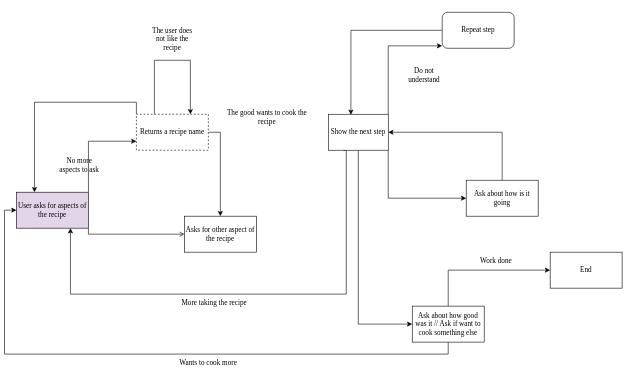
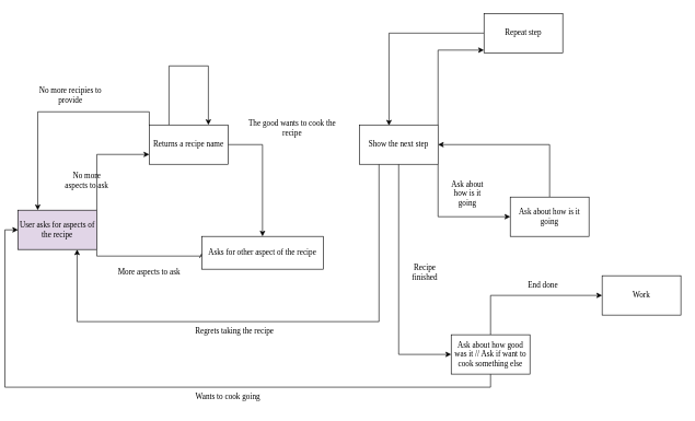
  <mxCell id="0" />
  <mxCell id="1" parent="0" />
  <mxCell id="2" style="edgeStyle=orthogonalEdgeStyle;rounded=0;orthogonalLoop=1;jettySize=auto;html=1;exitX=1;exitY=1;exitDx=0;exitDy=0;entryX=0;entryY=0.5;entryDx=0;entryDy=0;fontFamily=Verdana;endArrow=open;" edge="1" parent="1" source="4" target="8"><mxGeometry relative="1" as="geometry"><Array as="points"><mxPoint x="140" y="390" /></Array></mxGeometry></mxCell>
  <mxCell id="3" style="edgeStyle=orthogonalEdgeStyle;rounded=0;orthogonalLoop=1;jettySize=auto;html=1;exitX=1;exitY=0;exitDx=0;exitDy=0;entryX=0;entryY=0.75;entryDx=0;entryDy=0;fontFamily=Verdana;" edge="1" parent="1" source="4" target="7"><mxGeometry relative="1" as="geometry" /></mxCell>
  <mxCell id="4" value="&lt;font face=&quot;Verdana&quot;&gt;User asks for aspects of the recipe&lt;/font&gt;" style="rounded=0;whiteSpace=wrap;html=1;fillColor=#e1d5e7;" vertex="1" parent="1"><mxGeometry x="20" y="320" width="120" height="60" as="geometry" /></mxCell>
  <mxCell id="5" style="edgeStyle=orthogonalEdgeStyle;rounded=0;orthogonalLoop=1;jettySize=auto;html=1;exitX=0;exitY=0;exitDx=0;exitDy=0;entryX=0.25;entryY=0;entryDx=0;entryDy=0;fontFamily=Verdana;" edge="1" parent="1" source="7" target="4"><mxGeometry relative="1" as="geometry" /></mxCell>
  <mxCell id="6" style="edgeStyle=orthogonalEdgeStyle;rounded=0;orthogonalLoop=1;jettySize=auto;html=1;exitX=1;exitY=0.5;exitDx=0;exitDy=0;fontFamily=Verdana;" edge="1" parent="1" source="7" target="8"><mxGeometry relative="1" as="geometry" /></mxCell>
- <mxCell id="7" value="&lt;font face=&quot;Verdana&quot;&gt;Returns a recipe name&lt;/font&gt;" style="rounded=0;whiteSpace=wrap;html=1;dashed=1;" vertex="1" parent="1"><mxGeometry x="220" y="190" width="120" height="60" as="geometry" /></mxCell>
- <mxCell id="8" value="&lt;font face=&quot;Verdana&quot;&gt;Asks for other aspect of the recipe&lt;/font&gt;" style="rounded=0;whiteSpace=wrap;html=1;" vertex="1" parent="1"><mxGeometry x="300" y="360" width="120" height="60" as="geometry" /></mxCell>
+ <mxCell id="7" value="&lt;font face=&quot;Verdana&quot;&gt;Returns a recipe name&lt;/font&gt;" style="rounded=0;whiteSpace=wrap;html=1;" vertex="1" parent="1"><mxGeometry x="220" y="190" width="120" height="60" as="geometry" /></mxCell>
+ <mxCell id="8" value="&lt;font face=&quot;Verdana&quot;&gt;Asks for other aspect of the recipe&lt;/font&gt;" style="rounded=0;whiteSpace=wrap;html=1;" vertex="1" parent="1"><mxGeometry x="300" y="360" width="185" height="50" as="geometry" /></mxCell>
  <mxCell id="9" style="edgeStyle=orthogonalEdgeStyle;rounded=0;orthogonalLoop=1;jettySize=auto;html=1;exitX=1;exitY=0;exitDx=0;exitDy=0;entryX=-0.001;entryY=0.932;entryDx=0;entryDy=0;entryPerimeter=0;fontFamily=Verdana;" edge="1" parent="1" source="13" target="15"><mxGeometry relative="1" as="geometry" /></mxCell>
  <mxCell id="10" style="edgeStyle=orthogonalEdgeStyle;rounded=0;orthogonalLoop=1;jettySize=auto;html=1;exitX=1;exitY=1;exitDx=0;exitDy=0;entryX=0;entryY=0.5;entryDx=0;entryDy=0;fontFamily=Verdana;" edge="1" parent="1" source="13" target="17"><mxGeometry relative="1" as="geometry" /></mxCell>
  <mxCell id="11" style="edgeStyle=orthogonalEdgeStyle;rounded=0;orthogonalLoop=1;jettySize=auto;html=1;exitX=0.5;exitY=1;exitDx=0;exitDy=0;entryX=0;entryY=0.5;entryDx=0;entryDy=0;fontFamily=Verdana;" edge="1" parent="1" source="13" target="20"><mxGeometry relative="1" as="geometry" /></mxCell>
  <mxCell id="12" style="edgeStyle=orthogonalEdgeStyle;rounded=0;orthogonalLoop=1;jettySize=auto;html=1;exitX=0.25;exitY=1;exitDx=0;exitDy=0;fontFamily=Verdana;entryX=0.75;entryY=1;entryDx=0;entryDy=0;" edge="1" parent="1" source="13" target="4"><mxGeometry relative="1" as="geometry"><mxPoint x="170" y="660" as="targetPoint" /><Array as="points"><mxPoint x="570" y="490" /><mxPoint x="110" y="490" /></Array></mxGeometry></mxCell>
- <mxCell id="13" value="&lt;font face=&quot;Verdana&quot;&gt;Show the next step&lt;/font&gt;" style="rounded=0;whiteSpace=wrap;html=1;" vertex="1" parent="1"><mxGeometry x="540" y="190" width="100" height="60" as="geometry" /></mxCell>
+ <mxCell id="13" value="&lt;font face=&quot;Verdana&quot;&gt;Show the next step&lt;/font&gt;" style="rounded=0;whiteSpace=wrap;html=1;" vertex="1" parent="1"><mxGeometry x="540" y="190" width="120" height="60" as="geometry" /></mxCell>
  <mxCell id="14" style="edgeStyle=orthogonalEdgeStyle;rounded=0;orthogonalLoop=1;jettySize=auto;html=1;exitX=0;exitY=0.5;exitDx=0;exitDy=0;entryX=0.377;entryY=0.015;entryDx=0;entryDy=0;entryPerimeter=0;fontFamily=Verdana;" edge="1" parent="1" source="15" target="13"><mxGeometry relative="1" as="geometry" /></mxCell>
- <mxCell id="15" value="&lt;font face=&quot;Verdana&quot;&gt;Repeat step&lt;/font&gt;" style="whiteSpace=wrap;html=1;rounded=1;" vertex="1" parent="1"><mxGeometry x="730" y="20" width="120" height="60" as="geometry" /></mxCell>
+ <mxCell id="15" value="&lt;font face=&quot;Verdana&quot;&gt;Repeat step&lt;/font&gt;" style="rounded=0;whiteSpace=wrap;html=1;" vertex="1" parent="1"><mxGeometry x="730" y="20" width="120" height="60" as="geometry" /></mxCell>
  <mxCell id="16" style="edgeStyle=orthogonalEdgeStyle;rounded=0;orthogonalLoop=1;jettySize=auto;html=1;exitX=0.5;exitY=0;exitDx=0;exitDy=0;entryX=1;entryY=0.5;entryDx=0;entryDy=0;fontFamily=Verdana;" edge="1" parent="1" source="17" target="13"><mxGeometry relative="1" as="geometry" /></mxCell>
  <mxCell id="17" value="&lt;font face=&quot;Verdana&quot;&gt;Ask about how is it going&lt;/font&gt;&lt;span style=&quot;color: rgba(0, 0, 0, 0); font-family: monospace; font-size: 0px; text-align: start;&quot;&gt;%3CmxGraphModel%3E%3Croot%3E%3CmxCell%20id%3D%220%22%2F%3E%3CmxCell%20id%3D%221%22%20parent%3D%220%22%2F%3E%3CmxCell%20id%3D%222%22%20value%3D%22%26lt%3Bfont%20face%3D%26quot%3BVerdana%26quot%3B%26gt%3BAsks%20for%20other%20aspect%20of%20the%20recipe%26lt%3B%2Ffont%26gt%3B%22%20style%3D%22rounded%3D0%3BwhiteSpace%3Dwrap%3Bhtml%3D1%3B%22%20vertex%3D%221%22%20parent%3D%221%22%3E%3CmxGeometry%20x%3D%22180%22%20y%3D%22230%22%20width%3D%22120%22%20height%3D%2260%22%20as%3D%22geometry%22%2F%3E%3C%2FmxCell%3E%3C%2Froot%3E%3C%2FmxGraphModel%3E&lt;/span&gt;" style="rounded=0;whiteSpace=wrap;html=1;" vertex="1" parent="1"><mxGeometry x="770" y="300" width="120" height="60" as="geometry" /></mxCell>
  <mxCell id="18" style="edgeStyle=orthogonalEdgeStyle;rounded=0;orthogonalLoop=1;jettySize=auto;html=1;exitX=0.5;exitY=0;exitDx=0;exitDy=0;entryX=0;entryY=0.5;entryDx=0;entryDy=0;fontFamily=Verdana;" edge="1" parent="1" source="20" target="30"><mxGeometry relative="1" as="geometry" /></mxCell>
  <mxCell id="19" style="edgeStyle=orthogonalEdgeStyle;rounded=0;orthogonalLoop=1;jettySize=auto;html=1;exitX=0.5;exitY=1;exitDx=0;exitDy=0;entryX=0;entryY=0.5;entryDx=0;entryDy=0;fontFamily=Verdana;" edge="1" parent="1" source="20" target="4"><mxGeometry relative="1" as="geometry" /></mxCell>
  <mxCell id="20" value="&lt;font face=&quot;Verdana&quot;&gt;Ask about how good was it // Ask if want to cook something else&lt;/font&gt;" style="rounded=0;whiteSpace=wrap;html=1;" vertex="1" parent="1"><mxGeometry x="680" y="510" width="120" height="60" as="geometry" /></mxCell>
+ <mxCell id="21" value="More aspects to ask" style="text;html=1;strokeColor=none;fillColor=none;align=center;verticalAlign=middle;whiteSpace=wrap;rounded=0;fontFamily=Verdana;" vertex="1" parent="1"><mxGeometry x="170" y="400" width="100" height="30" as="geometry" /></mxCell>
  <mxCell id="22" value="No more aspects to ask" style="text;html=1;strokeColor=none;fillColor=none;align=center;verticalAlign=middle;whiteSpace=wrap;rounded=0;fontFamily=Verdana;" vertex="1" parent="1"><mxGeometry x="85" y="260" width="80" height="30" as="geometry" /></mxCell>
  <mxCell id="23" style="edgeStyle=orthogonalEdgeStyle;rounded=0;orthogonalLoop=1;jettySize=auto;html=1;exitX=0.25;exitY=0;exitDx=0;exitDy=0;entryX=0.75;entryY=0;entryDx=0;entryDy=0;fontFamily=Verdana;" edge="1" parent="1" source="7" target="7"><mxGeometry relative="1" as="geometry"><Array as="points"><mxPoint x="250" y="100" /><mxPoint x="310" y="100" /></Array></mxGeometry></mxCell>
- <mxCell id="24" value="The user does not like the recipe" style="text;html=1;strokeColor=none;fillColor=none;align=center;verticalAlign=middle;whiteSpace=wrap;rounded=0;fontFamily=Verdana;" vertex="1" parent="1"><mxGeometry x="240" y="50" width="80" height="30" as="geometry" /></mxCell>
+ <mxCell id="25" value="No more recipies to provide" style="text;html=1;strokeColor=none;fillColor=none;align=center;verticalAlign=middle;whiteSpace=wrap;rounded=0;fontFamily=Verdana;" vertex="1" parent="1"><mxGeometry x="40" y="130" width="120" height="30" as="geometry" /></mxCell>
  <mxCell id="26" value="The good wants to cook the recipe" style="text;html=1;strokeColor=none;fillColor=none;align=center;verticalAlign=middle;whiteSpace=wrap;rounded=0;fontFamily=Verdana;" vertex="1" parent="1"><mxGeometry x="363" y="180" width="150" height="30" as="geometry" /></mxCell>
- <mxCell id="27" value="Do not understand" style="text;html=1;strokeColor=none;fillColor=none;align=center;verticalAlign=middle;whiteSpace=wrap;rounded=0;fontFamily=Verdana;" vertex="1" parent="1"><mxGeometry x="670" y="110" width="60" height="30" as="geometry" /></mxCell>
- <mxCell id="30" value="&lt;font face=&quot;Verdana&quot;&gt;End&lt;/font&gt;" style="rounded=0;whiteSpace=wrap;html=1;" vertex="1" parent="1"><mxGeometry x="910" y="420" width="120" height="60" as="geometry" /></mxCell>
- <mxCell id="31" value="Work done" style="text;html=1;strokeColor=none;fillColor=none;align=center;verticalAlign=middle;whiteSpace=wrap;rounded=0;fontFamily=Verdana;" vertex="1" parent="1"><mxGeometry x="770" y="420" width="100" height="30" as="geometry" /></mxCell>
- <mxCell id="32" value="More taking the recipe" style="text;html=1;strokeColor=none;fillColor=none;align=center;verticalAlign=middle;whiteSpace=wrap;rounded=0;fontFamily=Verdana;" vertex="1" parent="1"><mxGeometry x="250" y="490" width="200" height="30" as="geometry" /></mxCell>
- <mxCell id="33" value="Wants to cook more" style="text;html=1;strokeColor=none;fillColor=none;align=center;verticalAlign=middle;whiteSpace=wrap;rounded=0;fontFamily=Verdana;" vertex="1" parent="1"><mxGeometry x="240" y="590" width="200" height="30" as="geometry" /></mxCell>
+ <mxCell id="28" value="Ask about how is it going" style="text;html=1;strokeColor=none;fillColor=none;align=center;verticalAlign=middle;whiteSpace=wrap;rounded=0;fontFamily=Verdana;" vertex="1" parent="1"><mxGeometry x="670" y="280" width="70" height="30" as="geometry" /></mxCell>
+ <mxCell id="29" value="Recipe finished" style="text;html=1;strokeColor=none;fillColor=none;align=center;verticalAlign=middle;whiteSpace=wrap;rounded=0;fontFamily=Verdana;" vertex="1" parent="1"><mxGeometry x="610" y="400" width="60" height="30" as="geometry" /></mxCell>
+ <mxCell id="30" value="&lt;font face=&quot;Verdana&quot;&gt;Work&lt;/font&gt;" style="rounded=0;whiteSpace=wrap;html=1;" vertex="1" parent="1"><mxGeometry x="910" y="420" width="120" height="60" as="geometry" /></mxCell>
+ <mxCell id="31" value="End done" style="text;html=1;strokeColor=none;fillColor=none;align=center;verticalAlign=middle;whiteSpace=wrap;rounded=0;fontFamily=Verdana;" vertex="1" parent="1"><mxGeometry x="770" y="420" width="100" height="30" as="geometry" /></mxCell>
+ <mxCell id="32" value="Regrets taking the recipe" style="text;html=1;strokeColor=none;fillColor=none;align=center;verticalAlign=middle;whiteSpace=wrap;rounded=0;fontFamily=Verdana;" vertex="1" parent="1"><mxGeometry x="250" y="490" width="200" height="30" as="geometry" /></mxCell>
+ <mxCell id="33" value="Wants to cook going" style="text;html=1;strokeColor=none;fillColor=none;align=center;verticalAlign=middle;whiteSpace=wrap;rounded=0;fontFamily=Verdana;" vertex="1" parent="1"><mxGeometry x="240" y="590" width="200" height="30" as="geometry" /></mxCell>
